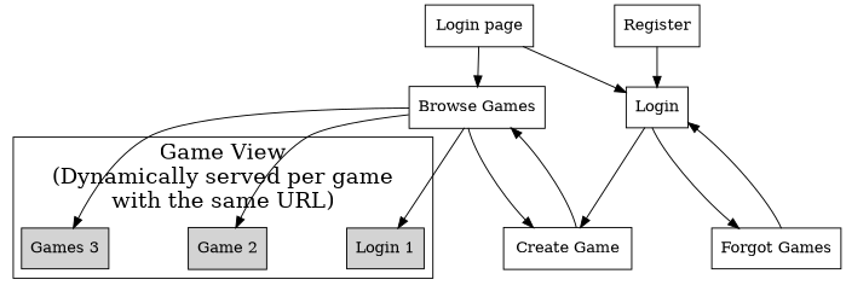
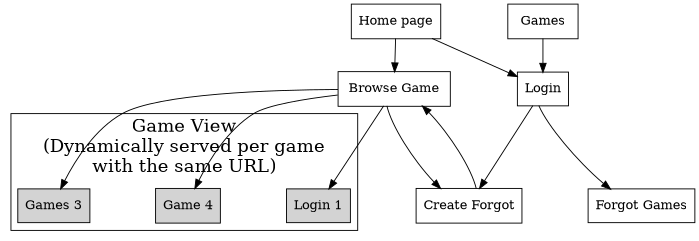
  digraph {
    collapse=true
    fontname="DejaVu Serif"
    fontsize=20
    nodesep=1
    rankdir=TB
    node [fontname="DejaVu Serif" shape=record]
    edge [fontname="DejaVu Serif" weight=5]
    n1 [label="Login 1" style=filled]
-   n2 [label="Game 2" style=filled]
+   n2 [label="Game 4" style=filled]
    n3 [label="Games 3" style=filled]
-   n4 [label="Login page"]
-   n5 [label="Browse Games"]
+   n4 [label="Home page"]
+   n5 [label="Browse Game"]
    n6 [label=Login]
-   n7 [label="Create Game"]
+   n7 [label="Create Forgot"]
    n8 [label="Forgot Games"]
-   n9 [label=Register]
+   n9 [label=Games]
    subgraph cluster_1 {
      label="Game View\n(Dynamically served per game\nwith the same URL)"
      n1
      n2
      n3
    }
    n4 -> n5
    n4 -> n6
    n5 -> n1
    n5 -> n2
    n5 -> n3
    n5 -> n7
    n6 -> n7
    n6 -> n8
    n7 -> n5
-   n8 -> n6
    n9 -> n6
  }
